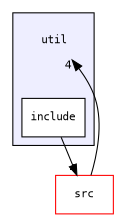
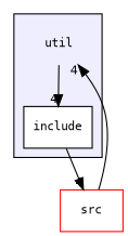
  digraph {
    compound=true
    fontname="DejaVu Sans Mono"
    node [fontname="DejaVu Sans Mono" fontsize=10 shape=box fillcolor=white style=filled]
    edge [fontname="DejaVu Sans Mono" headlabel=4 labeldistance=1.5 labelfontname=Helvetica labelfontsize=10]
    n1 [label=util shape=plaintext fillcolor="" style=""]
    n2 [color=black label=include]
    n3 [color=red label=src]
    subgraph cluster_1 {
      bgcolor="#eeeeff"
      pencolor=black
      n1
      n2
    }
+   n1 -> n2
    n2 -> n3
    n3 -> n1
  }
